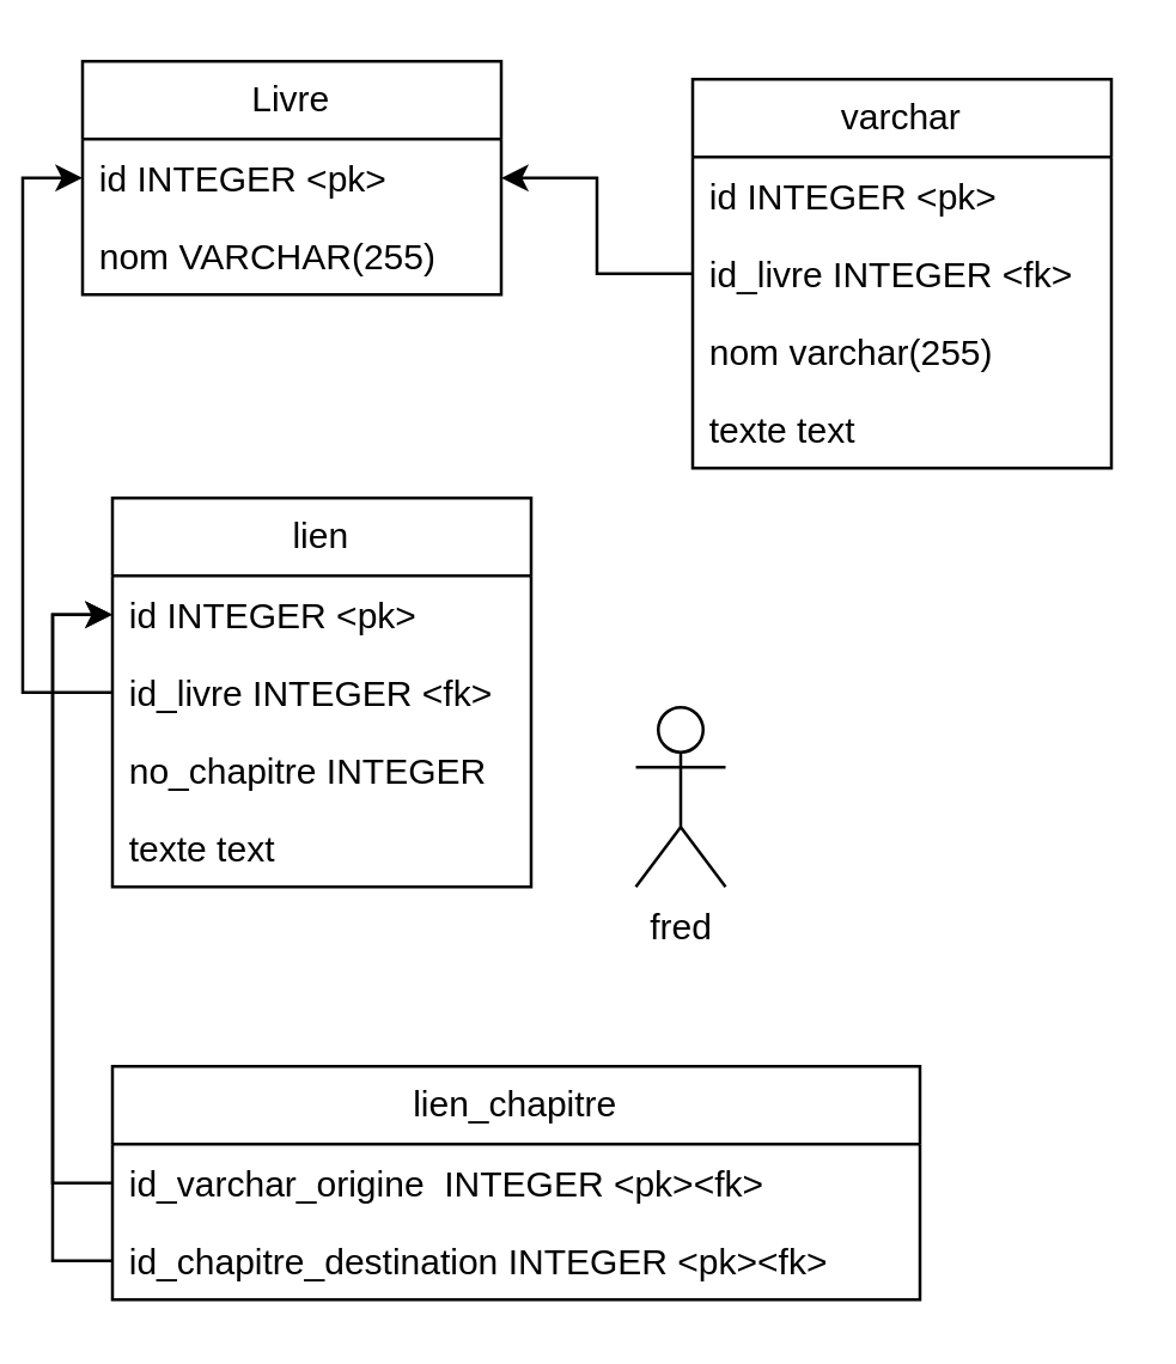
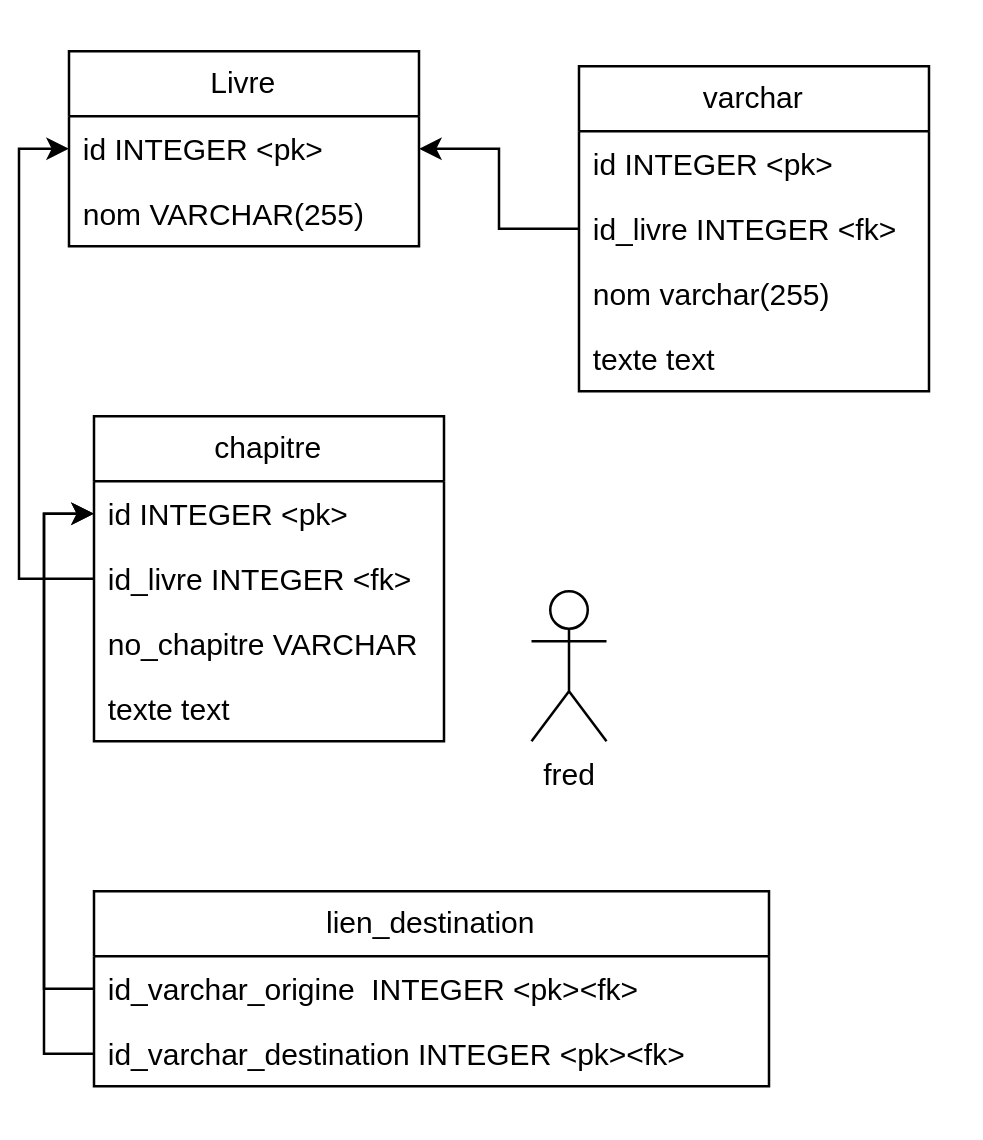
  <mxCell id="0" />
  <mxCell id="1" parent="0" />
- <mxCell id="2" value="lien" style="swimlane;fontStyle=0;childLayout=stackLayout;horizontal=1;startSize=26;fillColor=none;horizontalStack=0;resizeParent=1;resizeParentMax=0;resizeLast=0;collapsible=1;marginBottom=0;whiteSpace=wrap;html=1;" vertex="1" parent="1"><mxGeometry x="30" y="166" width="140" height="130" as="geometry" /></mxCell>
+ <mxCell id="2" value="chapitre" style="swimlane;fontStyle=0;childLayout=stackLayout;horizontal=1;startSize=26;fillColor=none;horizontalStack=0;resizeParent=1;resizeParentMax=0;resizeLast=0;collapsible=1;marginBottom=0;whiteSpace=wrap;html=1;" vertex="1" parent="1"><mxGeometry x="30" y="166" width="140" height="130" as="geometry" /></mxCell>
  <mxCell id="3" value="id INTEGER &amp;lt;pk&amp;gt;" style="text;strokeColor=none;fillColor=none;align=left;verticalAlign=top;spacingLeft=4;spacingRight=4;overflow=hidden;rotatable=0;points=[[0,0.5],[1,0.5]];portConstraint=eastwest;whiteSpace=wrap;html=1;" vertex="1" parent="2"><mxGeometry y="26" width="140" height="26" as="geometry" /></mxCell>
  <mxCell id="4" value="id_livre INTEGER &amp;lt;fk&amp;gt;" style="text;strokeColor=none;fillColor=none;align=left;verticalAlign=top;spacingLeft=4;spacingRight=4;overflow=hidden;rotatable=0;points=[[0,0.5],[1,0.5]];portConstraint=eastwest;whiteSpace=wrap;html=1;" vertex="1" parent="2"><mxGeometry y="52" width="140" height="26" as="geometry" /></mxCell>
- <mxCell id="5" value="no_chapitre INTEGER" style="text;strokeColor=none;fillColor=none;align=left;verticalAlign=top;spacingLeft=4;spacingRight=4;overflow=hidden;rotatable=0;points=[[0,0.5],[1,0.5]];portConstraint=eastwest;whiteSpace=wrap;html=1;" vertex="1" parent="2"><mxGeometry y="78" width="140" height="26" as="geometry" /></mxCell>
+ <mxCell id="5" value="no_chapitre VARCHAR" style="text;strokeColor=none;fillColor=none;align=left;verticalAlign=top;spacingLeft=4;spacingRight=4;overflow=hidden;rotatable=0;points=[[0,0.5],[1,0.5]];portConstraint=eastwest;whiteSpace=wrap;html=1;" vertex="1" parent="2"><mxGeometry y="78" width="140" height="26" as="geometry" /></mxCell>
  <mxCell id="6" value="texte text" style="text;strokeColor=none;fillColor=none;align=left;verticalAlign=top;spacingLeft=4;spacingRight=4;overflow=hidden;rotatable=0;points=[[0,0.5],[1,0.5]];portConstraint=eastwest;whiteSpace=wrap;html=1;" vertex="1" parent="2"><mxGeometry y="104" width="140" height="26" as="geometry" /></mxCell>
- <mxCell id="7" value="lien_chapitre" style="swimlane;fontStyle=0;childLayout=stackLayout;horizontal=1;startSize=26;fillColor=none;horizontalStack=0;resizeParent=1;resizeParentMax=0;resizeLast=0;collapsible=1;marginBottom=0;whiteSpace=wrap;html=1;" vertex="1" parent="1"><mxGeometry x="30" y="356" width="270" height="78" as="geometry" /></mxCell>
+ <mxCell id="7" value="lien_destination" style="swimlane;fontStyle=0;childLayout=stackLayout;horizontal=1;startSize=26;fillColor=none;horizontalStack=0;resizeParent=1;resizeParentMax=0;resizeLast=0;collapsible=1;marginBottom=0;whiteSpace=wrap;html=1;" vertex="1" parent="1"><mxGeometry x="30" y="356" width="270" height="78" as="geometry" /></mxCell>
  <mxCell id="8" value="id_varchar_origine&amp;nbsp; INTEGER &amp;lt;pk&amp;gt;&amp;lt;fk&amp;gt;" style="text;strokeColor=none;fillColor=none;align=left;verticalAlign=top;spacingLeft=4;spacingRight=4;overflow=hidden;rotatable=0;points=[[0,0.5],[1,0.5]];portConstraint=eastwest;whiteSpace=wrap;html=1;" vertex="1" parent="7"><mxGeometry y="26" width="270" height="26" as="geometry" /></mxCell>
- <mxCell id="9" value="id_chapitre_destination INTEGER &amp;lt;pk&amp;gt;&amp;lt;fk&amp;gt;" style="text;strokeColor=none;fillColor=none;align=left;verticalAlign=top;spacingLeft=4;spacingRight=4;overflow=hidden;rotatable=0;points=[[0,0.5],[1,0.5]];portConstraint=eastwest;whiteSpace=wrap;html=1;" vertex="1" parent="7"><mxGeometry y="52" width="270" height="26" as="geometry" /></mxCell>
+ <mxCell id="9" value="id_varchar_destination INTEGER &amp;lt;pk&amp;gt;&amp;lt;fk&amp;gt;" style="text;strokeColor=none;fillColor=none;align=left;verticalAlign=top;spacingLeft=4;spacingRight=4;overflow=hidden;rotatable=0;points=[[0,0.5],[1,0.5]];portConstraint=eastwest;whiteSpace=wrap;html=1;" vertex="1" parent="7"><mxGeometry y="52" width="270" height="26" as="geometry" /></mxCell>
  <mxCell id="10" value="varchar" style="swimlane;fontStyle=0;childLayout=stackLayout;horizontal=1;startSize=26;fillColor=none;horizontalStack=0;resizeParent=1;resizeParentMax=0;resizeLast=0;collapsible=1;marginBottom=0;whiteSpace=wrap;html=1;" vertex="1" parent="1"><mxGeometry x="224" y="26" width="140" height="130" as="geometry" /></mxCell>
  <mxCell id="11" value="id INTEGER &amp;lt;pk&amp;gt;" style="text;strokeColor=none;fillColor=none;align=left;verticalAlign=top;spacingLeft=4;spacingRight=4;overflow=hidden;rotatable=0;points=[[0,0.5],[1,0.5]];portConstraint=eastwest;whiteSpace=wrap;html=1;" vertex="1" parent="10"><mxGeometry y="26" width="140" height="26" as="geometry" /></mxCell>
  <mxCell id="12" value="id_livre INTEGER &amp;lt;fk&amp;gt;" style="text;strokeColor=none;fillColor=none;align=left;verticalAlign=top;spacingLeft=4;spacingRight=4;overflow=hidden;rotatable=0;points=[[0,0.5],[1,0.5]];portConstraint=eastwest;whiteSpace=wrap;html=1;" vertex="1" parent="10"><mxGeometry y="52" width="140" height="26" as="geometry" /></mxCell>
  <mxCell id="13" value="nom varchar(255)" style="text;strokeColor=none;fillColor=none;align=left;verticalAlign=top;spacingLeft=4;spacingRight=4;overflow=hidden;rotatable=0;points=[[0,0.5],[1,0.5]];portConstraint=eastwest;whiteSpace=wrap;html=1;" vertex="1" parent="10"><mxGeometry y="78" width="140" height="26" as="geometry" /></mxCell>
  <mxCell id="14" value="texte text" style="text;strokeColor=none;fillColor=none;align=left;verticalAlign=top;spacingLeft=4;spacingRight=4;overflow=hidden;rotatable=0;points=[[0,0.5],[1,0.5]];portConstraint=eastwest;whiteSpace=wrap;html=1;" vertex="1" parent="10"><mxGeometry y="104" width="140" height="26" as="geometry" /></mxCell>
  <mxCell id="15" style="edgeStyle=orthogonalEdgeStyle;rounded=0;orthogonalLoop=1;jettySize=auto;html=1;exitX=0;exitY=0.5;exitDx=0;exitDy=0;entryX=0;entryY=0.5;entryDx=0;entryDy=0;" edge="1" parent="1" source="8" target="3"><mxGeometry relative="1" as="geometry" /></mxCell>
  <mxCell id="16" style="edgeStyle=orthogonalEdgeStyle;rounded=0;orthogonalLoop=1;jettySize=auto;html=1;exitX=0;exitY=0.5;exitDx=0;exitDy=0;entryX=0;entryY=0.5;entryDx=0;entryDy=0;" edge="1" parent="1" source="9" target="3"><mxGeometry relative="1" as="geometry" /></mxCell>
  <mxCell id="17" value="Livre" style="swimlane;fontStyle=0;childLayout=stackLayout;horizontal=1;startSize=26;fillColor=none;horizontalStack=0;resizeParent=1;resizeParentMax=0;resizeLast=0;collapsible=1;marginBottom=0;whiteSpace=wrap;html=1;" vertex="1" parent="1"><mxGeometry x="20" y="20" width="140" height="78" as="geometry" /></mxCell>
  <mxCell id="18" value="id INTEGER &amp;lt;pk&amp;gt;" style="text;strokeColor=none;fillColor=none;align=left;verticalAlign=top;spacingLeft=4;spacingRight=4;overflow=hidden;rotatable=0;points=[[0,0.5],[1,0.5]];portConstraint=eastwest;whiteSpace=wrap;html=1;" vertex="1" parent="17"><mxGeometry y="26" width="140" height="26" as="geometry" /></mxCell>
  <mxCell id="19" value="nom VARCHAR(255)" style="text;strokeColor=none;fillColor=none;align=left;verticalAlign=top;spacingLeft=4;spacingRight=4;overflow=hidden;rotatable=0;points=[[0,0.5],[1,0.5]];portConstraint=eastwest;whiteSpace=wrap;html=1;" vertex="1" parent="17"><mxGeometry y="52" width="140" height="26" as="geometry" /></mxCell>
  <mxCell id="20" style="edgeStyle=orthogonalEdgeStyle;rounded=0;orthogonalLoop=1;jettySize=auto;html=1;exitX=0;exitY=0.5;exitDx=0;exitDy=0;entryX=0;entryY=0.5;entryDx=0;entryDy=0;" edge="1" parent="1" source="4" target="18"><mxGeometry relative="1" as="geometry" /></mxCell>
  <mxCell id="21" style="edgeStyle=orthogonalEdgeStyle;rounded=0;orthogonalLoop=1;jettySize=auto;html=1;exitX=0;exitY=0.5;exitDx=0;exitDy=0;entryX=1;entryY=0.5;entryDx=0;entryDy=0;" edge="1" parent="1" source="12" target="18"><mxGeometry relative="1" as="geometry" /></mxCell>
  <mxCell id="22" value="fred" style="shape=umlActor;verticalLabelPosition=bottom;verticalAlign=top;html=1;" vertex="1" parent="1"><mxGeometry x="205" y="236" width="30" height="60" as="geometry" /></mxCell>
